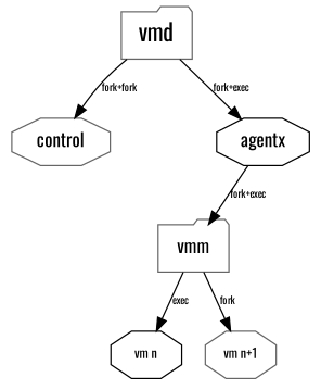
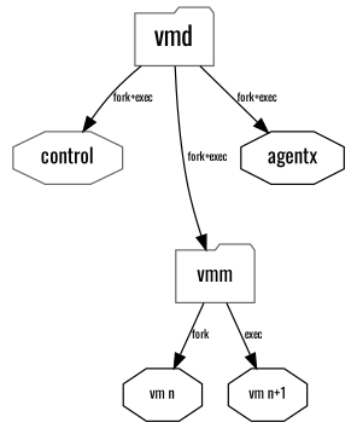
  digraph {
    fontname=Oswald
    node [color=gray40 fontname=Oswald fontsize=14 shape=octagon]
    edge [fontname=Oswald fontsize=8]
    n1 [fontsize=18 label=vmd shape=folder]
    n2 [label=control]
    n3 [label=vmm shape=folder]
    n4 [color=black label=agentx]
    n5 [color=black fontsize=10 label="vm n"]
-   n6 [fontsize=10 label="vm n+1"]
-   n1 -> n2 [label="fork+fork"]
-   n4 -> n3 [label="fork+exec"]
+   n6 [color=black fontsize=10 label="vm n+1"]
+   n1 -> n2 [label="fork+exec"]
+   n1 -> n3 [label="fork+exec"]
    n1 -> n4 [label="fork+exec"]
-   n3 -> n5 [label=exec]
-   n3 -> n6 [label=fork]
+   n3 -> n5 [label=fork]
+   n3 -> n6 [label=exec]
  }
